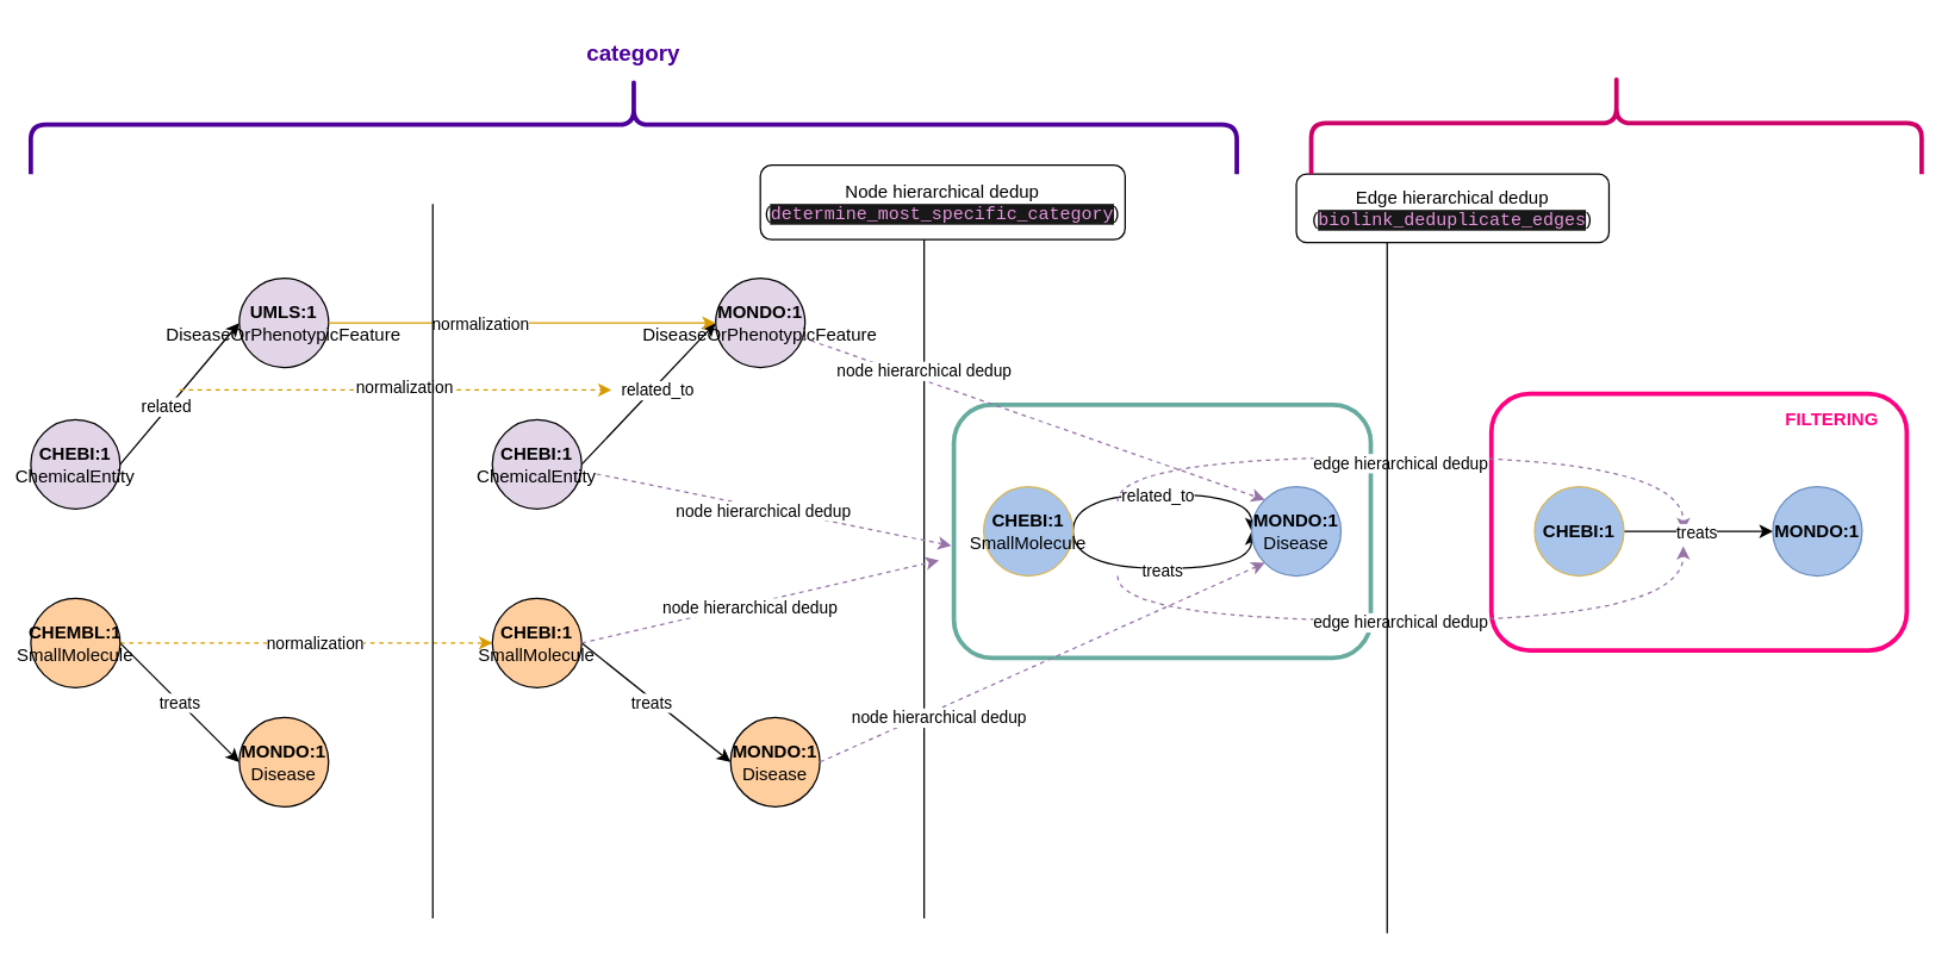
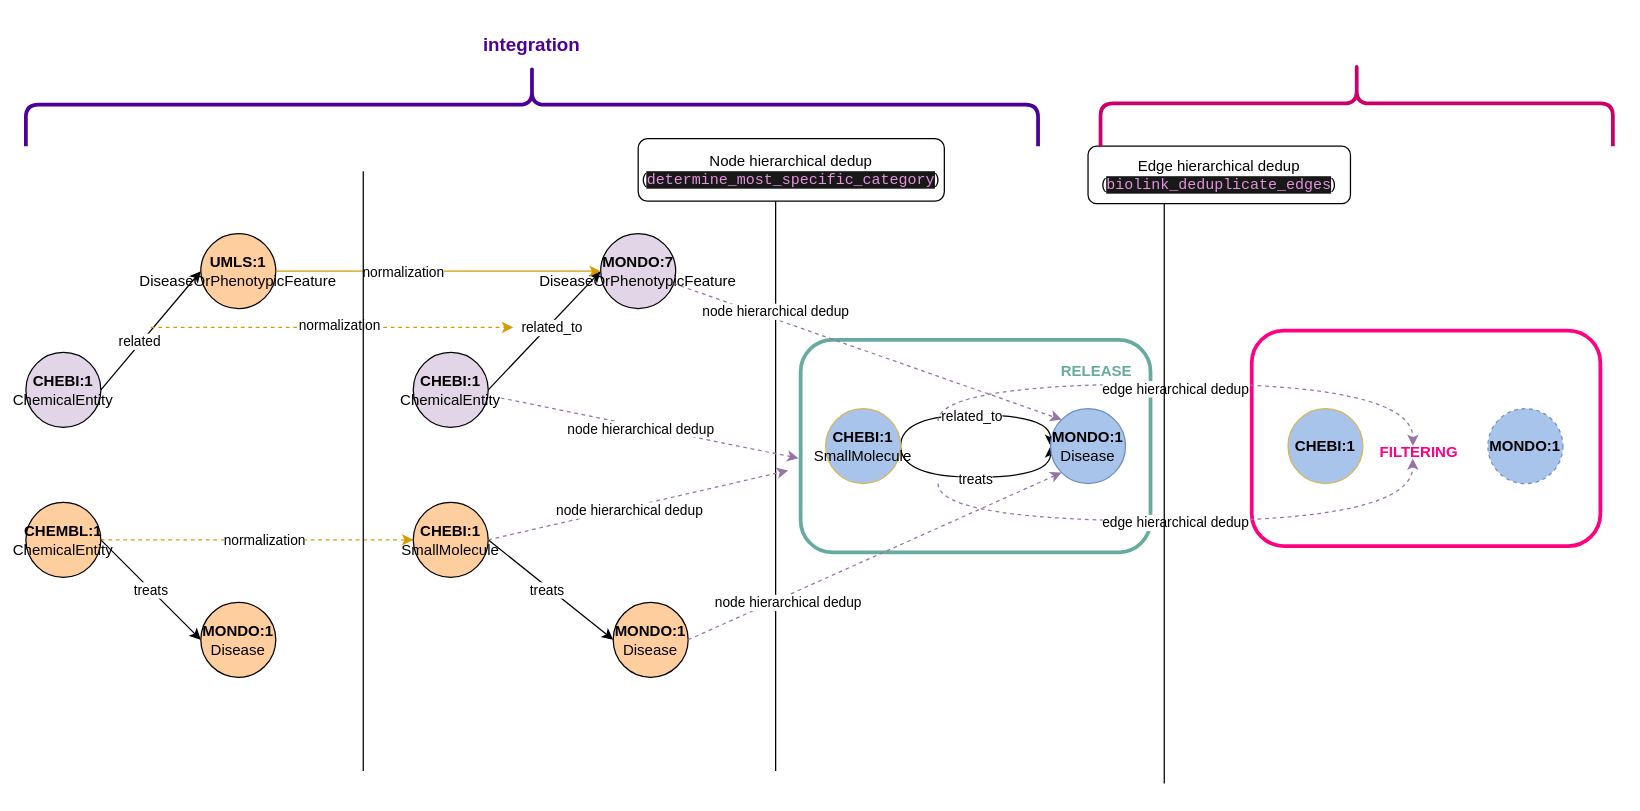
  <mxCell id="0" />
  <mxCell id="1" parent="0" />
  <mxCell id="2" value="" style="rounded=1;whiteSpace=wrap;html=1;fillColor=none;fontColor=#333333;strokeColor=#67AB9F;strokeWidth=3;" parent="1" vertex="1"><mxGeometry x="640" y="271.5" width="280" height="170" as="geometry" /></mxCell>
  <mxCell id="3" style="rounded=0;orthogonalLoop=1;jettySize=auto;html=1;exitX=1;exitY=0.5;exitDx=0;exitDy=0;entryX=0;entryY=0.5;entryDx=0;entryDy=0;" parent="1" source="5" target="6" edge="1"><mxGeometry relative="1" as="geometry"><mxPoint x="141.842" y="260.571" as="targetPoint" /></mxGeometry></mxCell>
  <mxCell id="4" value="related" style="edgeLabel;html=1;align=center;verticalAlign=middle;resizable=0;points=[];" parent="3" vertex="1" connectable="0"><mxGeometry x="-0.208" y="2" relative="1" as="geometry"><mxPoint as="offset" /></mxGeometry></mxCell>
  <mxCell id="5" value="CHEBI:1&lt;div&gt;&lt;span style=&quot;font-weight: normal;&quot;&gt;ChemicalEntity&lt;/span&gt;&lt;/div&gt;" style="ellipse;whiteSpace=wrap;html=1;aspect=fixed;fillColor=#E1D5E7;strokeColor=#000000;fontStyle=1" parent="1" vertex="1"><mxGeometry x="20" y="281.5" width="60" height="60" as="geometry" /></mxCell>
- <mxCell id="6" value="UMLS:1&lt;div&gt;&lt;span style=&quot;font-family: sans-serif; font-weight: 400; text-align: start; text-wrap-mode: nowrap;&quot;&gt;DiseaseOrPhenotypicFeature&lt;/span&gt;&lt;/div&gt;" style="ellipse;whiteSpace=wrap;html=1;aspect=fixed;fillColor=#E1D5E7;strokeColor=#000000;fontStyle=1" parent="1" vertex="1"><mxGeometry x="160" y="186.5" width="60" height="60" as="geometry" /></mxCell>
+ <mxCell id="6" value="UMLS:1&lt;div&gt;&lt;span style=&quot;font-family: sans-serif; font-weight: 400; text-align: start; text-wrap-mode: nowrap;&quot;&gt;DiseaseOrPhenotypicFeature&lt;/span&gt;&lt;/div&gt;" style="ellipse;whiteSpace=wrap;html=1;aspect=fixed;fillColor=#ffce9f;strokeColor=#000000;fontStyle=1;" parent="1" vertex="1"><mxGeometry x="160" y="186.5" width="60" height="60" as="geometry" /></mxCell>
  <mxCell id="7" value="treats" style="rounded=0;orthogonalLoop=1;jettySize=auto;html=1;exitX=1;exitY=0.5;exitDx=0;exitDy=0;entryX=0;entryY=0.5;entryDx=0;entryDy=0;" parent="1" source="10" target="11" edge="1"><mxGeometry relative="1" as="geometry" /></mxCell>
  <mxCell id="8" style="edgeStyle=none;rounded=0;orthogonalLoop=1;jettySize=auto;html=1;exitX=1;exitY=0.5;exitDx=0;exitDy=0;entryX=0;entryY=0.5;entryDx=0;entryDy=0;fillColor=#ffe6cc;strokeColor=#d79b00;dashed=1;" parent="1" source="10" target="18" edge="1"><mxGeometry relative="1" as="geometry" /></mxCell>
  <mxCell id="9" value="normalization" style="edgeLabel;html=1;align=center;verticalAlign=middle;resizable=0;points=[];" parent="8" vertex="1" connectable="0"><mxGeometry x="-0.026" y="3" relative="1" as="geometry"><mxPoint x="8" y="3" as="offset" /></mxGeometry></mxCell>
- <mxCell id="10" value="CHEMBL:1&lt;div&gt;&lt;span style=&quot;font-weight: normal;&quot;&gt;SmallMolecule&lt;/span&gt;&lt;/div&gt;" style="ellipse;whiteSpace=wrap;html=1;aspect=fixed;fillColor=#FFCE9F;strokeColor=#000000;fontStyle=1" parent="1" vertex="1"><mxGeometry x="20" y="401.5" width="60" height="60" as="geometry" /></mxCell>
+ <mxCell id="10" value="CHEMBL:1&lt;div&gt;&lt;span style=&quot;font-weight: normal;&quot;&gt;ChemicalEntity&lt;/span&gt;&lt;/div&gt;" style="ellipse;whiteSpace=wrap;html=1;aspect=fixed;fillColor=#FFCE9F;strokeColor=#000000;fontStyle=1" parent="1" vertex="1"><mxGeometry x="20" y="401.5" width="60" height="60" as="geometry" /></mxCell>
  <mxCell id="11" value="MONDO:1&lt;div&gt;&lt;span style=&quot;font-weight: 400;&quot;&gt;Disease&lt;/span&gt;&lt;/div&gt;" style="ellipse;whiteSpace=wrap;html=1;aspect=fixed;fillColor=#FFCE9F;strokeColor=#000000;fontStyle=1" parent="1" vertex="1"><mxGeometry x="160" y="481.5" width="60" height="60" as="geometry" /></mxCell>
  <mxCell id="12" style="rounded=0;orthogonalLoop=1;jettySize=auto;html=1;exitX=1;exitY=0.5;exitDx=0;exitDy=0;entryX=0;entryY=0.5;entryDx=0;entryDy=0;" parent="1" source="14" target="15" edge="1"><mxGeometry relative="1" as="geometry"><mxPoint x="451.842" y="260.571" as="targetPoint" /></mxGeometry></mxCell>
  <mxCell id="13" value="related_to" style="edgeLabel;html=1;align=center;verticalAlign=middle;resizable=0;points=[];" parent="12" vertex="1" connectable="0"><mxGeometry x="0.082" y="-2" relative="1" as="geometry"><mxPoint as="offset" /></mxGeometry></mxCell>
  <mxCell id="14" value="CHEBI:1&lt;div&gt;&lt;span style=&quot;font-weight: 400;&quot;&gt;ChemicalEntity&lt;/span&gt;&lt;/div&gt;" style="ellipse;whiteSpace=wrap;html=1;aspect=fixed;fillColor=#E1D5E7;strokeColor=#000000;fontStyle=1" parent="1" vertex="1"><mxGeometry x="330" y="281.5" width="60" height="60" as="geometry" /></mxCell>
- <mxCell id="15" value="MONDO:1&lt;div&gt;&lt;span style=&quot;font-family: sans-serif; font-weight: 400; text-align: start; text-wrap-mode: nowrap;&quot;&gt;DiseaseOrPhenotypicFeature&lt;/span&gt;&lt;/div&gt;" style="ellipse;whiteSpace=wrap;html=1;aspect=fixed;fillColor=#E1D5E7;strokeColor=#000000;fontStyle=1" parent="1" vertex="1"><mxGeometry x="480" y="186.5" width="60" height="60" as="geometry" /></mxCell>
+ <mxCell id="15" value="MONDO:7&lt;div&gt;&lt;span style=&quot;font-family: sans-serif; font-weight: 400; text-align: start; text-wrap-mode: nowrap;&quot;&gt;DiseaseOrPhenotypicFeature&lt;/span&gt;&lt;/div&gt;" style="ellipse;whiteSpace=wrap;html=1;aspect=fixed;fillColor=#E1D5E7;strokeColor=#000000;fontStyle=1" parent="1" vertex="1"><mxGeometry x="480" y="186.5" width="60" height="60" as="geometry" /></mxCell>
  <mxCell id="16" style="rounded=0;orthogonalLoop=1;jettySize=auto;html=1;exitX=1;exitY=0.5;exitDx=0;exitDy=0;entryX=0;entryY=0.5;entryDx=0;entryDy=0;" parent="1" source="18" target="19" edge="1"><mxGeometry relative="1" as="geometry" /></mxCell>
  <mxCell id="17" value="treats" style="edgeLabel;html=1;align=center;verticalAlign=middle;resizable=0;points=[];" parent="16" vertex="1" connectable="0"><mxGeometry x="-0.041" y="-2" relative="1" as="geometry"><mxPoint as="offset" /></mxGeometry></mxCell>
  <mxCell id="18" value="CHEBI:1&lt;div&gt;&lt;span style=&quot;font-weight: 400;&quot;&gt;SmallMolecule&lt;/span&gt;&lt;/div&gt;" style="ellipse;whiteSpace=wrap;html=1;aspect=fixed;fillColor=#FFCE9F;strokeColor=#000000;fontStyle=1" parent="1" vertex="1"><mxGeometry x="330" y="401.5" width="60" height="60" as="geometry" /></mxCell>
  <mxCell id="19" value="MONDO:1&lt;div&gt;&lt;span style=&quot;font-weight: 400;&quot;&gt;Disease&lt;/span&gt;&lt;/div&gt;" style="ellipse;whiteSpace=wrap;html=1;aspect=fixed;fillColor=#FFCE9F;strokeColor=#000000;fontStyle=1" parent="1" vertex="1"><mxGeometry x="490" y="481.5" width="60" height="60" as="geometry" /></mxCell>
  <mxCell id="20" style="rounded=0;orthogonalLoop=1;jettySize=auto;html=1;exitX=1;exitY=0.5;exitDx=0;exitDy=0;entryX=0;entryY=0.5;entryDx=0;entryDy=0;edgeStyle=orthogonalEdgeStyle;curved=1;" parent="1" source="24" target="25" edge="1"><mxGeometry relative="1" as="geometry"><mxPoint x="911.842" y="235.571" as="targetPoint" /><Array as="points"><mxPoint x="720" y="331.5" /><mxPoint x="840" y="331.5" /></Array></mxGeometry></mxCell>
  <mxCell id="21" value="related_to" style="edgeLabel;html=1;align=center;verticalAlign=middle;resizable=0;points=[];" parent="20" vertex="1" connectable="0"><mxGeometry x="-0.044" y="-1" relative="1" as="geometry"><mxPoint as="offset" /></mxGeometry></mxCell>
  <mxCell id="22" style="edgeStyle=orthogonalEdgeStyle;rounded=0;orthogonalLoop=1;jettySize=auto;html=1;exitX=1;exitY=0.5;exitDx=0;exitDy=0;entryX=0;entryY=0.5;entryDx=0;entryDy=0;curved=1;" parent="1" source="24" target="25" edge="1"><mxGeometry relative="1" as="geometry"><Array as="points"><mxPoint x="720" y="381.5" /><mxPoint x="840" y="381.5" /></Array></mxGeometry></mxCell>
  <mxCell id="23" value="treats" style="edgeLabel;html=1;align=center;verticalAlign=middle;resizable=0;points=[];" parent="22" vertex="1" connectable="0"><mxGeometry x="-0.008" y="-1" relative="1" as="geometry"><mxPoint as="offset" /></mxGeometry></mxCell>
  <mxCell id="24" value="CHEBI:1&lt;div&gt;&lt;span style=&quot;font-weight: 400;&quot;&gt;SmallMolecule&lt;/span&gt;&lt;/div&gt;" style="ellipse;whiteSpace=wrap;html=1;aspect=fixed;fillColor=#A9C4EB;strokeColor=#d6b656;fontStyle=1" parent="1" vertex="1"><mxGeometry x="660" y="326.5" width="60" height="60" as="geometry" /></mxCell>
  <mxCell id="25" value="MONDO:1&lt;div&gt;&lt;span style=&quot;font-weight: 400;&quot;&gt;Disease&lt;/span&gt;&lt;/div&gt;" style="ellipse;whiteSpace=wrap;html=1;aspect=fixed;fillColor=#A9C4EB;strokeColor=#6c8ebf;fontStyle=1" parent="1" vertex="1"><mxGeometry x="840" y="326.5" width="60" height="60" as="geometry" /></mxCell>
  <mxCell id="26" style="edgeStyle=none;rounded=0;orthogonalLoop=1;jettySize=auto;html=1;exitX=1;exitY=0.5;exitDx=0;exitDy=0;fillColor=#ffe6cc;strokeColor=#d79b00;dashed=0;entryX=0;entryY=0.5;entryDx=0;entryDy=0;" parent="1" source="6" target="15" edge="1"><mxGeometry relative="1" as="geometry"><mxPoint x="210" y="231.5" as="sourcePoint" /><mxPoint x="450" y="261.5" as="targetPoint" /></mxGeometry></mxCell>
  <mxCell id="27" value="normalization" style="edgeLabel;html=1;align=center;verticalAlign=middle;resizable=0;points=[];" parent="26" vertex="1" connectable="0"><mxGeometry x="-0.221" y="-1" relative="1" as="geometry"><mxPoint as="offset" /></mxGeometry></mxCell>
  <mxCell id="28" style="edgeStyle=none;rounded=0;orthogonalLoop=1;jettySize=auto;html=1;fillColor=#ffe6cc;strokeColor=#d79b00;dashed=1;" parent="1" edge="1"><mxGeometry relative="1" as="geometry"><mxPoint x="120" y="261.5" as="sourcePoint" /><mxPoint x="410" y="261.5" as="targetPoint" /></mxGeometry></mxCell>
  <mxCell id="29" value="normalization" style="edgeLabel;html=1;align=center;verticalAlign=middle;resizable=0;points=[];" parent="28" vertex="1" connectable="0"><mxGeometry x="-0.11" y="2" relative="1" as="geometry"><mxPoint x="21" as="offset" /></mxGeometry></mxCell>
  <mxCell id="30" value="" style="rounded=1;whiteSpace=wrap;html=1;fillColor=none;strokeColor=#FF0080;strokeWidth=3;" parent="1" vertex="1"><mxGeometry x="1001" y="264" width="279" height="172.5" as="geometry" /></mxCell>
- <mxCell id="31" value="&lt;b&gt;&lt;font style=&quot;&quot;&gt;FILTERING&lt;/font&gt;&lt;/b&gt;" style="text;html=1;align=center;verticalAlign=middle;whiteSpace=wrap;rounded=0;fontColor=#FF0080;" parent="1" vertex="1"><mxGeometry x="1200" y="266.5" width="60" height="30" as="geometry" /></mxCell>
+ <mxCell id="31" value="&lt;b&gt;&lt;font style=&quot;&quot;&gt;FILTERING&lt;/font&gt;&lt;/b&gt;" style="text;html=1;align=center;verticalAlign=middle;whiteSpace=wrap;rounded=0;fontColor=#FF0080;" parent="1" vertex="1"><mxGeometry x="1105" y="346.5" width="60" height="30" as="geometry" /></mxCell>
  <mxCell id="32" value="" style="endArrow=classic;html=1;rounded=0;dashed=1;fillColor=#e1d5e7;strokeColor=#9673a6;edgeStyle=orthogonalEdgeStyle;curved=1;" parent="1" edge="1"><mxGeometry width="50" height="50" relative="1" as="geometry"><mxPoint x="750" y="336.5" as="sourcePoint" /><mxPoint x="1130" y="356.5" as="targetPoint" /><Array as="points"><mxPoint x="750" y="306.5" /></Array></mxGeometry></mxCell>
  <mxCell id="33" value="edge hierarchical dedup" style="edgeLabel;html=1;align=center;verticalAlign=middle;resizable=0;points=[];" parent="32" vertex="1" connectable="0"><mxGeometry x="-0.052" y="-4" relative="1" as="geometry"><mxPoint x="1" as="offset" /></mxGeometry></mxCell>
- <mxCell id="34" style="rounded=0;orthogonalLoop=1;jettySize=auto;html=1;exitX=1;exitY=0.5;exitDx=0;exitDy=0;entryX=0;entryY=0.5;entryDx=0;entryDy=0;" parent="1" source="36" target="37" edge="1"><mxGeometry relative="1" as="geometry"><mxPoint x="1261.842" y="235.571" as="targetPoint" /></mxGeometry></mxCell>
- <mxCell id="35" value="treats" style="edgeLabel;html=1;align=center;verticalAlign=middle;resizable=0;points=[];" parent="34" vertex="1" connectable="0"><mxGeometry x="-0.044" y="-1" relative="1" as="geometry"><mxPoint as="offset" /></mxGeometry></mxCell>
  <mxCell id="36" value="CHEBI:1" style="ellipse;whiteSpace=wrap;html=1;aspect=fixed;fillColor=#A9C4EB;strokeColor=#d6b656;fontStyle=1" parent="1" vertex="1"><mxGeometry x="1030" y="326.5" width="60" height="60" as="geometry" /></mxCell>
- <mxCell id="37" value="MONDO:1" style="ellipse;whiteSpace=wrap;html=1;aspect=fixed;fillColor=#A9C4EB;strokeColor=#6c8ebf;fontStyle=1" parent="1" vertex="1"><mxGeometry x="1190" y="326.5" width="60" height="60" as="geometry" /></mxCell>
+ <mxCell id="37" value="MONDO:1" style="ellipse;whiteSpace=wrap;html=1;aspect=fixed;fillColor=#A9C4EB;strokeColor=#6c8ebf;fontStyle=1;dashed=1;" parent="1" vertex="1"><mxGeometry x="1190" y="326.5" width="60" height="60" as="geometry" /></mxCell>
  <mxCell id="38" value="" style="endArrow=classic;html=1;rounded=0;dashed=1;fillColor=#e1d5e7;strokeColor=#9673a6;edgeStyle=orthogonalEdgeStyle;curved=1;entryX=0.462;entryY=0.594;entryDx=0;entryDy=0;entryPerimeter=0;" parent="1" target="30" edge="1"><mxGeometry width="50" height="50" relative="1" as="geometry"><mxPoint x="750" y="386.5" as="sourcePoint" /><mxPoint x="1070" y="366.5" as="targetPoint" /><Array as="points"><mxPoint x="750" y="416.5" /><mxPoint x="1130" y="416.5" /></Array></mxGeometry></mxCell>
  <mxCell id="39" value="edge hierarchical dedup" style="edgeLabel;html=1;align=center;verticalAlign=middle;resizable=0;points=[];" parent="38" vertex="1" connectable="0"><mxGeometry x="-0.116" y="-1" relative="1" as="geometry"><mxPoint x="16" as="offset" /></mxGeometry></mxCell>
  <mxCell id="40" value="" style="endArrow=none;html=1;rounded=0;" parent="1" edge="1"><mxGeometry width="50" height="50" relative="1" as="geometry"><mxPoint x="290" y="616.5" as="sourcePoint" /><mxPoint x="290" y="136.5" as="targetPoint" /></mxGeometry></mxCell>
  <mxCell id="41" value="" style="endArrow=none;html=1;rounded=0;" parent="1" edge="1"><mxGeometry width="50" height="50" relative="1" as="geometry"><mxPoint x="620" y="616.5" as="sourcePoint" /><mxPoint x="620" y="136.5" as="targetPoint" /></mxGeometry></mxCell>
  <mxCell id="42" value="" style="endArrow=none;html=1;rounded=0;" parent="1" edge="1"><mxGeometry width="50" height="50" relative="1" as="geometry"><mxPoint x="931" y="626.5" as="sourcePoint" /><mxPoint x="931" y="146.5" as="targetPoint" /></mxGeometry></mxCell>
  <mxCell id="43" value="Node hierarchical dedup&lt;div&gt;(&lt;span style=&quot;color: rgb(227, 148, 220); background-color: rgb(24, 24, 24); font-family: Menlo, Monaco, &amp;quot;Courier New&amp;quot;, monospace; white-space: pre;&quot;&gt;determine_most_specific_category&lt;/span&gt;&lt;span style=&quot;background-color: transparent; color: light-dark(rgb(0, 0, 0), rgb(255, 255, 255));&quot;&gt;)&lt;/span&gt;&lt;br&gt;&lt;/div&gt;" style="rounded=1;whiteSpace=wrap;html=1;" parent="1" vertex="1"><mxGeometry x="510" y="110.5" width="245" height="50" as="geometry" /></mxCell>
+ <mxCell id="44" value="&lt;b&gt;&lt;font style=&quot;color: rgb(103, 171, 159);&quot;&gt;RELEASE&lt;/font&gt;&lt;/b&gt;" style="text;html=1;align=center;verticalAlign=middle;whiteSpace=wrap;rounded=0;" parent="1" vertex="1"><mxGeometry x="847" y="281.5" width="60" height="30" as="geometry" /></mxCell>
  <mxCell id="45" value="Edge hierarchical dedup&lt;div&gt;(&lt;span style=&quot;color: rgb(227, 148, 220); background-color: rgb(24, 24, 24); font-family: Menlo, Monaco, &amp;quot;Courier New&amp;quot;, monospace; white-space: pre;&quot;&gt;biolink_deduplicate_edges&lt;/span&gt;&lt;span style=&quot;background-color: transparent; color: light-dark(rgb(0, 0, 0), rgb(255, 255, 255));&quot;&gt;)&lt;/span&gt;&lt;br&gt;&lt;/div&gt;" style="rounded=1;whiteSpace=wrap;html=1;" parent="1" vertex="1"><mxGeometry x="870" y="116.5" width="210" height="46" as="geometry" /></mxCell>
  <mxCell id="46" value="" style="shape=curlyBracket;whiteSpace=wrap;html=1;rounded=1;labelPosition=left;verticalLabelPosition=middle;align=center;verticalAlign=middle;direction=south;fontColor=#4C0099;strokeColor=light-dark(#4c0099, #ededed);strokeWidth=3;" parent="1" vertex="1"><mxGeometry x="20" y="50" width="810" height="66.5" as="geometry" /></mxCell>
- <mxCell id="47" value="category" style="text;html=1;align=center;verticalAlign=middle;whiteSpace=wrap;rounded=0;fontSize=15;fontStyle=1;fontColor=#4C0099;" parent="1" vertex="1"><mxGeometry x="395" y="20" width="60" height="30" as="geometry" /></mxCell>
+ <mxCell id="47" value="integration" style="text;html=1;align=center;verticalAlign=middle;whiteSpace=wrap;rounded=0;fontSize=15;fontStyle=1;fontColor=#4C0099;" parent="1" vertex="1"><mxGeometry x="395" y="20" width="60" height="30" as="geometry" /></mxCell>
  <mxCell id="48" value="" style="shape=curlyBracket;whiteSpace=wrap;html=1;rounded=1;labelPosition=left;verticalLabelPosition=middle;align=center;verticalAlign=middle;direction=south;fontColor=#4C0099;strokeColor=light-dark(#CC0066,#EDEDED);strokeWidth=3;" parent="1" vertex="1"><mxGeometry x="880" y="48" width="410" height="68.5" as="geometry" /></mxCell>
  <mxCell id="49" style="edgeStyle=none;rounded=0;orthogonalLoop=1;jettySize=auto;html=1;entryX=-0.006;entryY=0.557;entryDx=0;entryDy=0;fillColor=#e1d5e7;strokeColor=#9673a6;dashed=1;entryPerimeter=0;" parent="1" target="2" edge="1"><mxGeometry relative="1" as="geometry"><mxPoint x="400" y="318" as="sourcePoint" /><mxPoint x="530" y="90.5" as="targetPoint" /></mxGeometry></mxCell>
  <mxCell id="50" value="node hierarchical dedup" style="edgeLabel;html=1;align=center;verticalAlign=middle;resizable=0;points=[];" parent="49" vertex="1" connectable="0"><mxGeometry x="-0.065" y="-2" relative="1" as="geometry"><mxPoint as="offset" /></mxGeometry></mxCell>
  <mxCell id="51" style="edgeStyle=none;rounded=0;orthogonalLoop=1;jettySize=auto;html=1;entryX=0;entryY=0;entryDx=0;entryDy=0;fillColor=#e1d5e7;strokeColor=#9673a6;dashed=1;" parent="1" source="15" target="25" edge="1"><mxGeometry relative="1" as="geometry"><mxPoint x="410" y="328" as="sourcePoint" /><mxPoint x="648" y="376" as="targetPoint" /></mxGeometry></mxCell>
  <mxCell id="52" value="node hierarchical dedup" style="edgeLabel;html=1;align=center;verticalAlign=middle;resizable=0;points=[];" parent="51" vertex="1" connectable="0"><mxGeometry x="-0.065" y="-2" relative="1" as="geometry"><mxPoint x="-63" y="-31" as="offset" /></mxGeometry></mxCell>
  <mxCell id="53" style="edgeStyle=none;rounded=0;orthogonalLoop=1;jettySize=auto;html=1;fillColor=#e1d5e7;strokeColor=#9673a6;dashed=1;exitX=1;exitY=0.5;exitDx=0;exitDy=0;" parent="1" source="18" edge="1"><mxGeometry relative="1" as="geometry"><mxPoint x="410" y="328" as="sourcePoint" /><mxPoint x="630" y="376" as="targetPoint" /></mxGeometry></mxCell>
  <mxCell id="54" value="node hierarchical dedup" style="edgeLabel;html=1;align=center;verticalAlign=middle;resizable=0;points=[];" parent="53" vertex="1" connectable="0"><mxGeometry x="-0.065" y="-2" relative="1" as="geometry"><mxPoint as="offset" /></mxGeometry></mxCell>
  <mxCell id="55" style="edgeStyle=none;rounded=0;orthogonalLoop=1;jettySize=auto;html=1;fillColor=#e1d5e7;strokeColor=#9673a6;dashed=1;exitX=1;exitY=0.5;exitDx=0;exitDy=0;entryX=0;entryY=1;entryDx=0;entryDy=0;" parent="1" source="19" target="25" edge="1"><mxGeometry relative="1" as="geometry"><mxPoint x="420" y="338" as="sourcePoint" /><mxPoint x="658" y="386" as="targetPoint" /></mxGeometry></mxCell>
  <mxCell id="56" value="node hierarchical dedup" style="edgeLabel;html=1;align=center;verticalAlign=middle;resizable=0;points=[];" parent="55" vertex="1" connectable="0"><mxGeometry x="-0.065" y="-2" relative="1" as="geometry"><mxPoint x="-61" y="31" as="offset" /></mxGeometry></mxCell>
